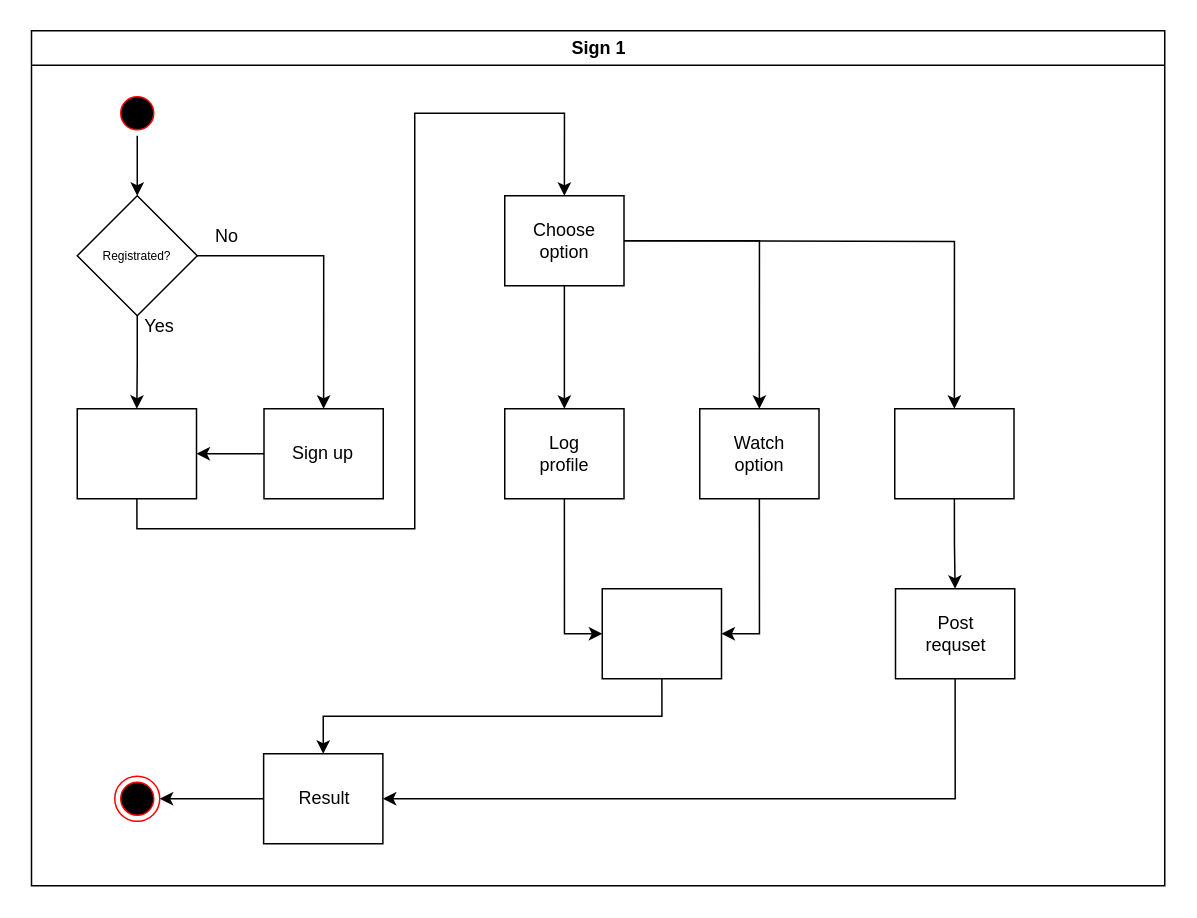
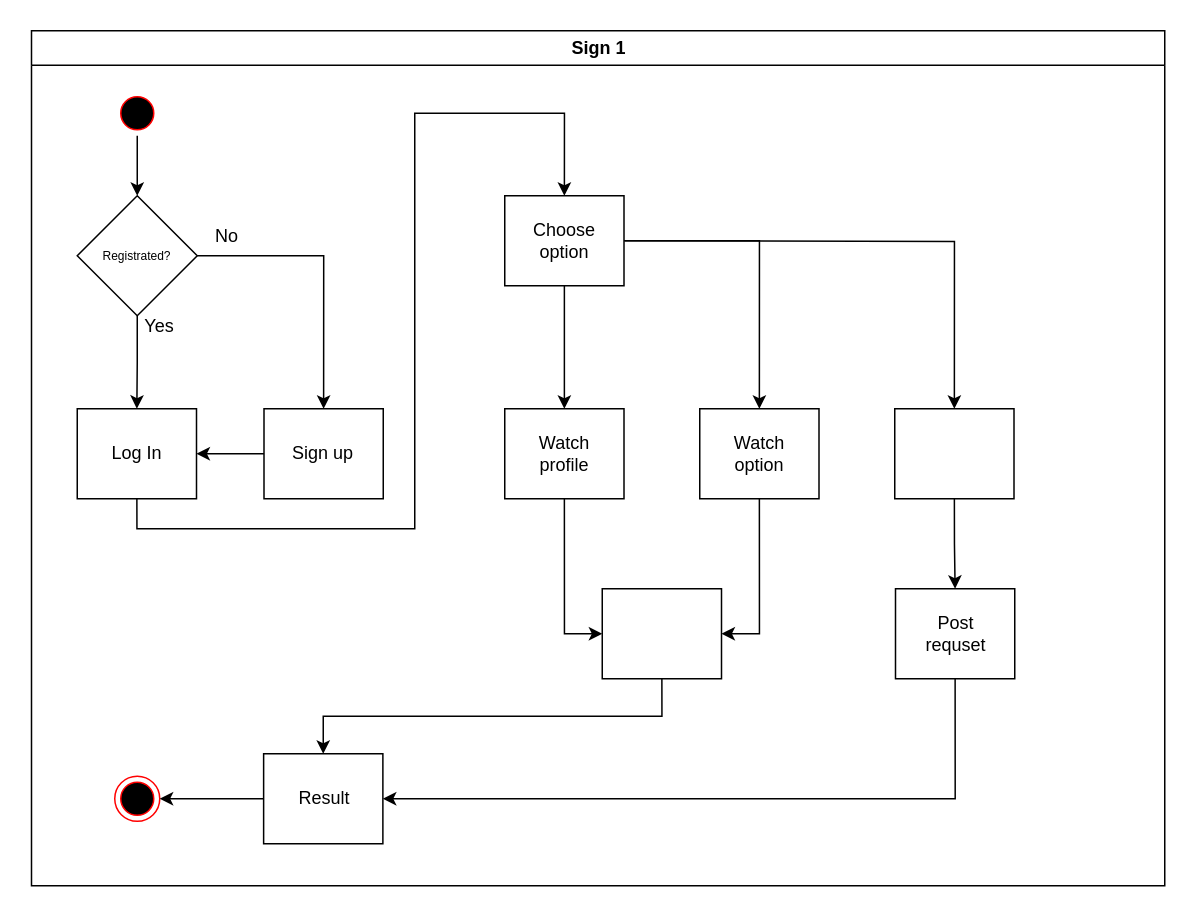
  <mxCell id="0" />
  <mxCell id="1" parent="0" />
  <mxCell id="2" value="Sign 1" style="swimlane;whiteSpace=wrap" parent="1" vertex="1"><mxGeometry x="20.5" y="20" width="755.5" height="570" as="geometry" /></mxCell>
  <mxCell id="3" style="edgeStyle=orthogonalEdgeStyle;rounded=0;orthogonalLoop=1;jettySize=auto;html=1;exitX=0.5;exitY=1;exitDx=0;exitDy=0;entryX=0.5;entryY=0;entryDx=0;entryDy=0;" edge="1" parent="2" source="4" target="6"><mxGeometry relative="1" as="geometry" /></mxCell>
  <mxCell id="4" value="" style="ellipse;shape=startState;fillColor=#000000;strokeColor=#ff0000;" parent="2" vertex="1"><mxGeometry x="55.5" y="40" width="30" height="30" as="geometry" /></mxCell>
  <mxCell id="5" style="edgeStyle=orthogonalEdgeStyle;rounded=0;orthogonalLoop=1;jettySize=auto;html=1;exitX=0.5;exitY=1;exitDx=0;exitDy=0;entryX=0.5;entryY=0;entryDx=0;entryDy=0;" edge="1" parent="2" source="6" target="9"><mxGeometry relative="1" as="geometry" /></mxCell>
  <mxCell id="6" value="" style="rhombus;whiteSpace=wrap;html=1;" vertex="1" parent="2"><mxGeometry x="30.5" y="110" width="80" height="80" as="geometry" /></mxCell>
  <mxCell id="7" style="edgeStyle=orthogonalEdgeStyle;rounded=0;orthogonalLoop=1;jettySize=auto;html=1;entryX=0.5;entryY=0;entryDx=0;entryDy=0;exitX=1;exitY=0.5;exitDx=0;exitDy=0;" edge="1" parent="2" source="6" target="11"><mxGeometry relative="1" as="geometry"><mxPoint x="115.5" y="150" as="sourcePoint" /></mxGeometry></mxCell>
  <mxCell id="8" value="Registrated?" style="text;html=1;strokeColor=none;fillColor=none;align=center;verticalAlign=middle;whiteSpace=wrap;rounded=0;fontSize=8;" vertex="1" parent="2"><mxGeometry x="40.5" y="135" width="60" height="30" as="geometry" /></mxCell>
  <mxCell id="9" value="" style="rounded=0;whiteSpace=wrap;html=1;" vertex="1" parent="2"><mxGeometry x="30.5" y="252" width="79.5" height="60" as="geometry" /></mxCell>
  <mxCell id="10" style="edgeStyle=orthogonalEdgeStyle;rounded=0;orthogonalLoop=1;jettySize=auto;html=1;entryX=1;entryY=0.5;entryDx=0;entryDy=0;" edge="1" parent="2" source="11" target="9"><mxGeometry relative="1" as="geometry" /></mxCell>
  <mxCell id="11" value="" style="rounded=0;whiteSpace=wrap;html=1;" vertex="1" parent="2"><mxGeometry x="155" y="252" width="79.5" height="60" as="geometry" /></mxCell>
+ <mxCell id="12" value="Log In" style="text;html=1;strokeColor=none;fillColor=none;align=center;verticalAlign=middle;whiteSpace=wrap;rounded=0;" vertex="1" parent="2"><mxGeometry x="40.5" y="267" width="60" height="30" as="geometry" /></mxCell>
  <mxCell id="13" value="Sign up" style="text;html=1;strokeColor=none;fillColor=none;align=center;verticalAlign=middle;whiteSpace=wrap;rounded=0;" vertex="1" parent="2"><mxGeometry x="164.5" y="267" width="60" height="30" as="geometry" /></mxCell>
  <mxCell id="14" value="No" style="text;html=1;strokeColor=none;fillColor=none;align=center;verticalAlign=middle;whiteSpace=wrap;rounded=0;" vertex="1" parent="2"><mxGeometry x="100.5" y="122" width="60" height="30" as="geometry" /></mxCell>
  <mxCell id="15" value="Yes" style="text;html=1;strokeColor=none;fillColor=none;align=center;verticalAlign=middle;whiteSpace=wrap;rounded=0;" vertex="1" parent="2"><mxGeometry x="55.5" y="182" width="60" height="30" as="geometry" /></mxCell>
  <mxCell id="16" style="edgeStyle=orthogonalEdgeStyle;rounded=0;orthogonalLoop=1;jettySize=auto;html=1;exitX=0.5;exitY=1;exitDx=0;exitDy=0;entryX=0.5;entryY=0;entryDx=0;entryDy=0;" edge="1" parent="2" source="18" target="28"><mxGeometry relative="1" as="geometry" /></mxCell>
  <mxCell id="17" style="edgeStyle=orthogonalEdgeStyle;rounded=0;orthogonalLoop=1;jettySize=auto;html=1;exitX=1;exitY=0.5;exitDx=0;exitDy=0;entryX=0.5;entryY=0;entryDx=0;entryDy=0;" edge="1" parent="2" source="18" target="25"><mxGeometry relative="1" as="geometry" /></mxCell>
  <mxCell id="18" value="" style="rounded=0;whiteSpace=wrap;html=1;" vertex="1" parent="2"><mxGeometry x="315.5" y="110" width="79.5" height="60" as="geometry" /></mxCell>
  <mxCell id="19" style="edgeStyle=orthogonalEdgeStyle;rounded=0;orthogonalLoop=1;jettySize=auto;html=1;entryX=0.5;entryY=0;entryDx=0;entryDy=0;" edge="1" parent="2" target="23"><mxGeometry relative="1" as="geometry"><mxPoint x="395.5" y="140" as="sourcePoint" /></mxGeometry></mxCell>
  <mxCell id="20" value="Choose&lt;br&gt;option" style="text;html=1;strokeColor=none;fillColor=none;align=center;verticalAlign=middle;whiteSpace=wrap;rounded=0;" vertex="1" parent="2"><mxGeometry x="325.75" y="125" width="60" height="30" as="geometry" /></mxCell>
  <mxCell id="21" style="edgeStyle=orthogonalEdgeStyle;rounded=0;orthogonalLoop=1;jettySize=auto;html=1;exitX=0.5;exitY=1;exitDx=0;exitDy=0;entryX=0.5;entryY=0;entryDx=0;entryDy=0;" edge="1" parent="2" source="9" target="18"><mxGeometry relative="1" as="geometry"><mxPoint x="355.5" y="112" as="targetPoint" /><Array as="points"><mxPoint x="70.5" y="332" /><mxPoint x="255.5" y="332" /><mxPoint x="255.5" y="55" /><mxPoint x="355.5" y="55" /></Array></mxGeometry></mxCell>
  <mxCell id="22" style="edgeStyle=orthogonalEdgeStyle;rounded=0;orthogonalLoop=1;jettySize=auto;html=1;exitX=0.5;exitY=1;exitDx=0;exitDy=0;entryX=0.5;entryY=0;entryDx=0;entryDy=0;" edge="1" parent="2" source="23" target="33"><mxGeometry relative="1" as="geometry" /></mxCell>
  <mxCell id="23" value="" style="rounded=0;whiteSpace=wrap;html=1;" vertex="1" parent="2"><mxGeometry x="575.5" y="252" width="79.5" height="60" as="geometry" /></mxCell>
  <mxCell id="24" style="edgeStyle=orthogonalEdgeStyle;rounded=0;orthogonalLoop=1;jettySize=auto;html=1;exitX=0.5;exitY=1;exitDx=0;exitDy=0;entryX=1;entryY=0.5;entryDx=0;entryDy=0;" edge="1" parent="2" source="25" target="31"><mxGeometry relative="1" as="geometry" /></mxCell>
  <mxCell id="25" value="" style="rounded=0;whiteSpace=wrap;html=1;" vertex="1" parent="2"><mxGeometry x="445.5" y="252" width="79.5" height="60" as="geometry" /></mxCell>
  <mxCell id="26" value="Watch&lt;br&gt;option" style="text;html=1;strokeColor=none;fillColor=none;align=center;verticalAlign=middle;whiteSpace=wrap;rounded=0;" vertex="1" parent="2"><mxGeometry x="455.25" y="267" width="60" height="30" as="geometry" /></mxCell>
  <mxCell id="27" style="edgeStyle=orthogonalEdgeStyle;rounded=0;orthogonalLoop=1;jettySize=auto;html=1;exitX=0.5;exitY=1;exitDx=0;exitDy=0;entryX=0;entryY=0.5;entryDx=0;entryDy=0;" edge="1" parent="2" source="28" target="31"><mxGeometry relative="1" as="geometry" /></mxCell>
  <mxCell id="28" value="" style="rounded=0;whiteSpace=wrap;html=1;" vertex="1" parent="2"><mxGeometry x="315.5" y="252" width="79.5" height="60" as="geometry" /></mxCell>
- <mxCell id="29" value="Log&lt;br&gt;profile" style="text;html=1;strokeColor=none;fillColor=none;align=center;verticalAlign=middle;whiteSpace=wrap;rounded=0;" vertex="1" parent="2"><mxGeometry x="325.75" y="267" width="60" height="30" as="geometry" /></mxCell>
+ <mxCell id="29" value="Watch&lt;br&gt;profile" style="text;html=1;strokeColor=none;fillColor=none;align=center;verticalAlign=middle;whiteSpace=wrap;rounded=0;" vertex="1" parent="2"><mxGeometry x="325.75" y="267" width="60" height="30" as="geometry" /></mxCell>
  <mxCell id="30" style="edgeStyle=orthogonalEdgeStyle;rounded=0;orthogonalLoop=1;jettySize=auto;html=1;exitX=0.5;exitY=1;exitDx=0;exitDy=0;entryX=0.5;entryY=0;entryDx=0;entryDy=0;" edge="1" parent="2" source="31" target="37"><mxGeometry relative="1" as="geometry" /></mxCell>
  <mxCell id="31" value="" style="rounded=0;whiteSpace=wrap;html=1;" vertex="1" parent="2"><mxGeometry x="380.5" y="372" width="79.5" height="60" as="geometry" /></mxCell>
  <mxCell id="32" style="edgeStyle=orthogonalEdgeStyle;rounded=0;orthogonalLoop=1;jettySize=auto;html=1;exitX=0.5;exitY=1;exitDx=0;exitDy=0;entryX=1;entryY=0.5;entryDx=0;entryDy=0;" edge="1" parent="2" source="33" target="37"><mxGeometry relative="1" as="geometry" /></mxCell>
  <mxCell id="33" value="" style="rounded=0;whiteSpace=wrap;html=1;" vertex="1" parent="2"><mxGeometry x="576" y="372" width="79.5" height="60" as="geometry" /></mxCell>
  <mxCell id="34" value="Post&lt;br&gt;requset" style="text;html=1;strokeColor=none;fillColor=none;align=center;verticalAlign=middle;whiteSpace=wrap;rounded=0;" vertex="1" parent="2"><mxGeometry x="586.25" y="387" width="60" height="30" as="geometry" /></mxCell>
  <mxCell id="35" value="" style="ellipse;shape=endState;fillColor=#000000;strokeColor=#ff0000" parent="2" vertex="1"><mxGeometry x="55.5" y="497" width="30" height="30" as="geometry" /></mxCell>
  <mxCell id="36" style="edgeStyle=orthogonalEdgeStyle;rounded=0;orthogonalLoop=1;jettySize=auto;html=1;exitX=0;exitY=0.5;exitDx=0;exitDy=0;entryX=1;entryY=0.5;entryDx=0;entryDy=0;" edge="1" parent="2" source="37" target="35"><mxGeometry relative="1" as="geometry" /></mxCell>
  <mxCell id="37" value="" style="rounded=0;whiteSpace=wrap;html=1;" vertex="1" parent="2"><mxGeometry x="154.75" y="482" width="79.5" height="60" as="geometry" /></mxCell>
  <mxCell id="38" value="Result" style="text;html=1;strokeColor=none;fillColor=none;align=center;verticalAlign=middle;whiteSpace=wrap;rounded=0;" vertex="1" parent="2"><mxGeometry x="165" y="497" width="60" height="30" as="geometry" /></mxCell>
